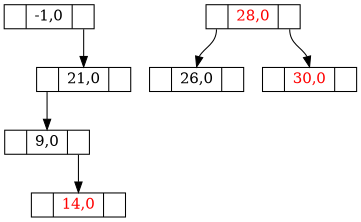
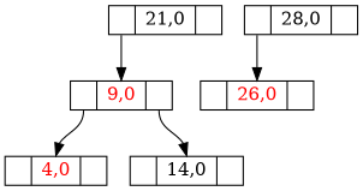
  digraph {
    node [color=black shape=record]
    edge [headport=D tailport=R]
-   n1 [height=.1 label="<L> |<D> -1,0|<R> "]
    n2 [height=.1 label="<L> |<D> 21,0|<R> "]
-   n3 [height=.1 label="<L> |<D> 9,0|<R> "]
-   n5 [fontcolor=red height=.1 label="<L> |<D> 14,0|<R> "]
-   n6 [height=.1 label="<L> |<D> 28,0|<R> " fontcolor=red]
-   n7 [fontcolor=black height=.1 label="<L> |<D> 26,0|<R> "]
-   n8 [fontcolor=red height=.1 label="<L> |<D> 30,0|<R> "]
-   n1 -> n2
+   n3 [height=.1 label="<L> |<D> 9,0|<R> " fontcolor=red]
+   n4 [fontcolor=red height=.1 label="<L> |<D> 4,0|<R> "]
+   n5 [fontcolor=black height=.1 label="<L> |<D> 14,0|<R> "]
+   n6 [height=.1 label="<L> |<D> 28,0|<R> "]
+   n7 [fontcolor=red height=.1 label="<L> |<D> 26,0|<R> "]
    n2 -> n3 [tailport=L]
+   n3 -> n4 [tailport=L]
    n3 -> n5
    n6 -> n7 [tailport=L]
-   n6 -> n8
  }
